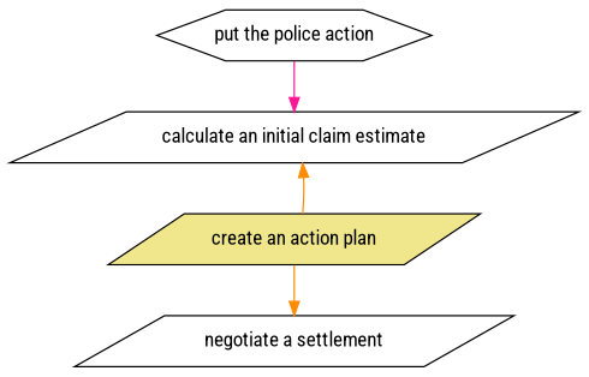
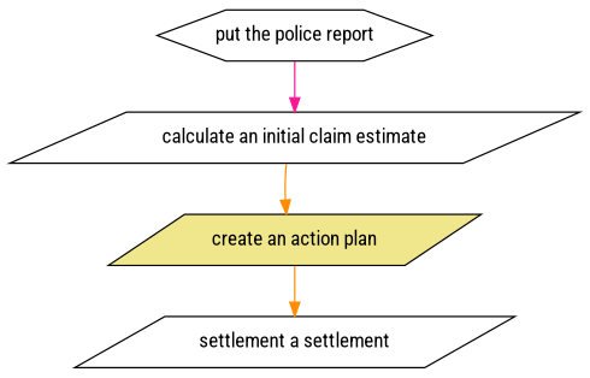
  strict digraph {
    fontname="Roboto Condensed"
    node [fillcolor=white fontname="Roboto Condensed" shape=parallelogram style=filled]
    edge [attrs="{'type': 'flow', 'label': 'flow'}" color=darkorange fontname="Roboto Condensed"]
-   "put the police report" [attrs="{'type': 'Activity', 'label': 'put the police report'}" shape=hexagon label="put the police action"]
+   "put the police report" [attrs="{'type': 'Activity', 'label': 'put the police report'}" shape=hexagon]
    "calculate an initial claim estimate" [attrs="{'type': 'Activity', 'label': 'calculate an initial claim estimate'}"]
    "create an action plan" [attrs="{'type': 'Activity', 'label': 'create an action plan'}" fillcolor=khaki]
-   "negotiate a settlement" [attrs="{'type': 'Activity', 'label': 'negotiate a settlement'}"]
+   "negotiate a settlement" [attrs="{'type': 'Activity', 'label': 'negotiate a settlement'}" label="settlement a settlement"]
    "put the police report" -> "calculate an initial claim estimate" [color=deeppink]
-   "create an action plan" -> "calculate an initial claim estimate"
+   "calculate an initial claim estimate" -> "create an action plan"
    "create an action plan" -> "negotiate a settlement"
  }
